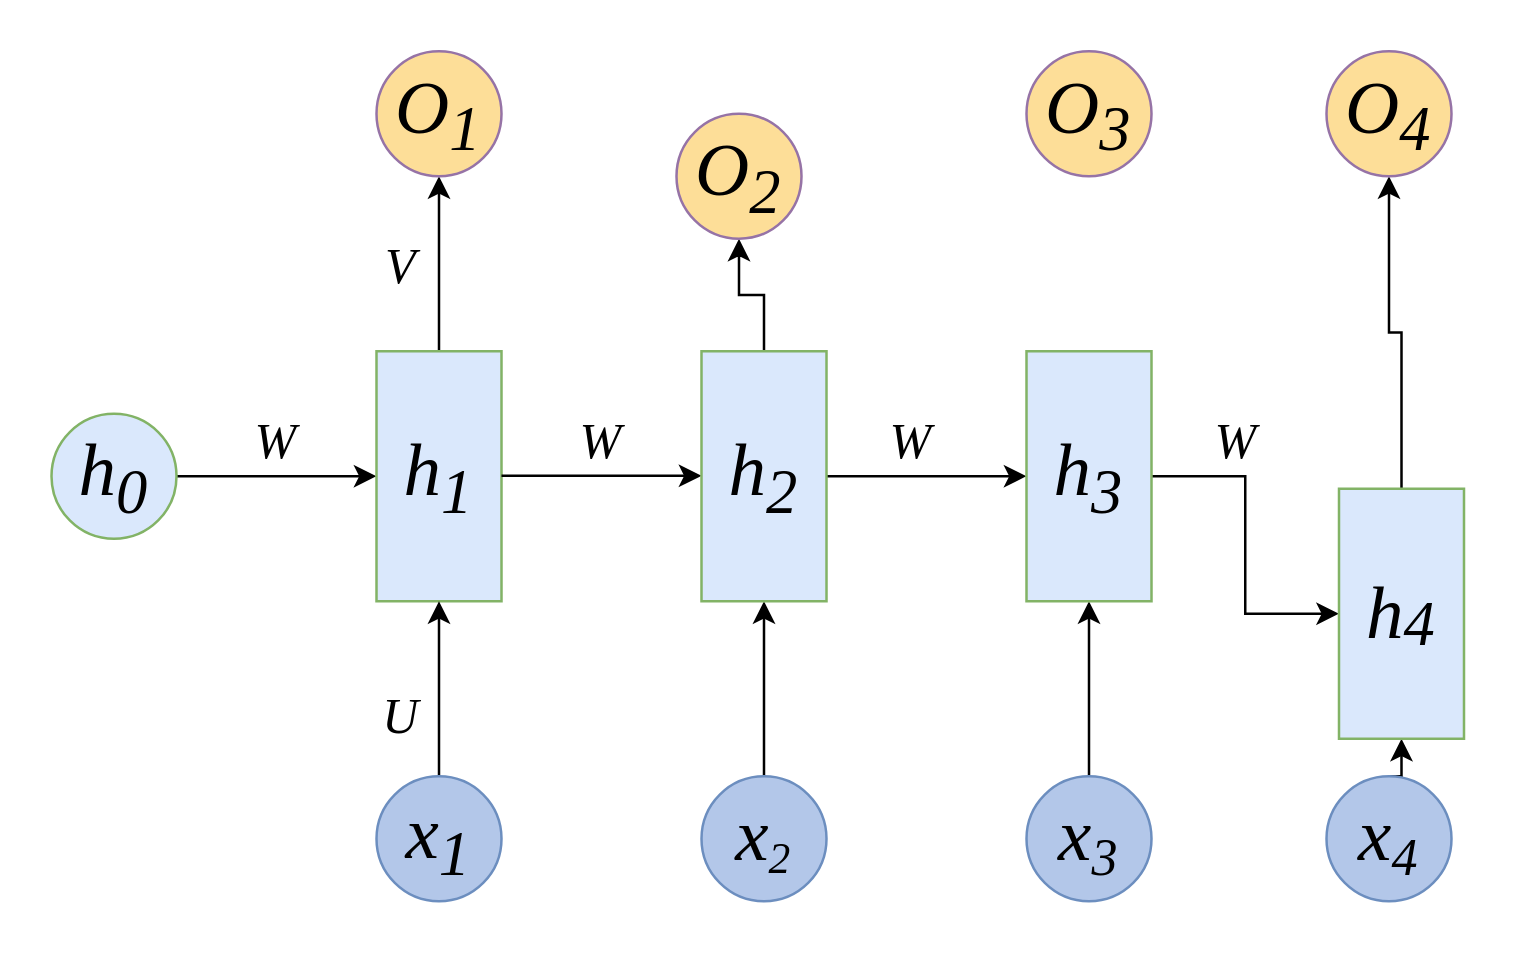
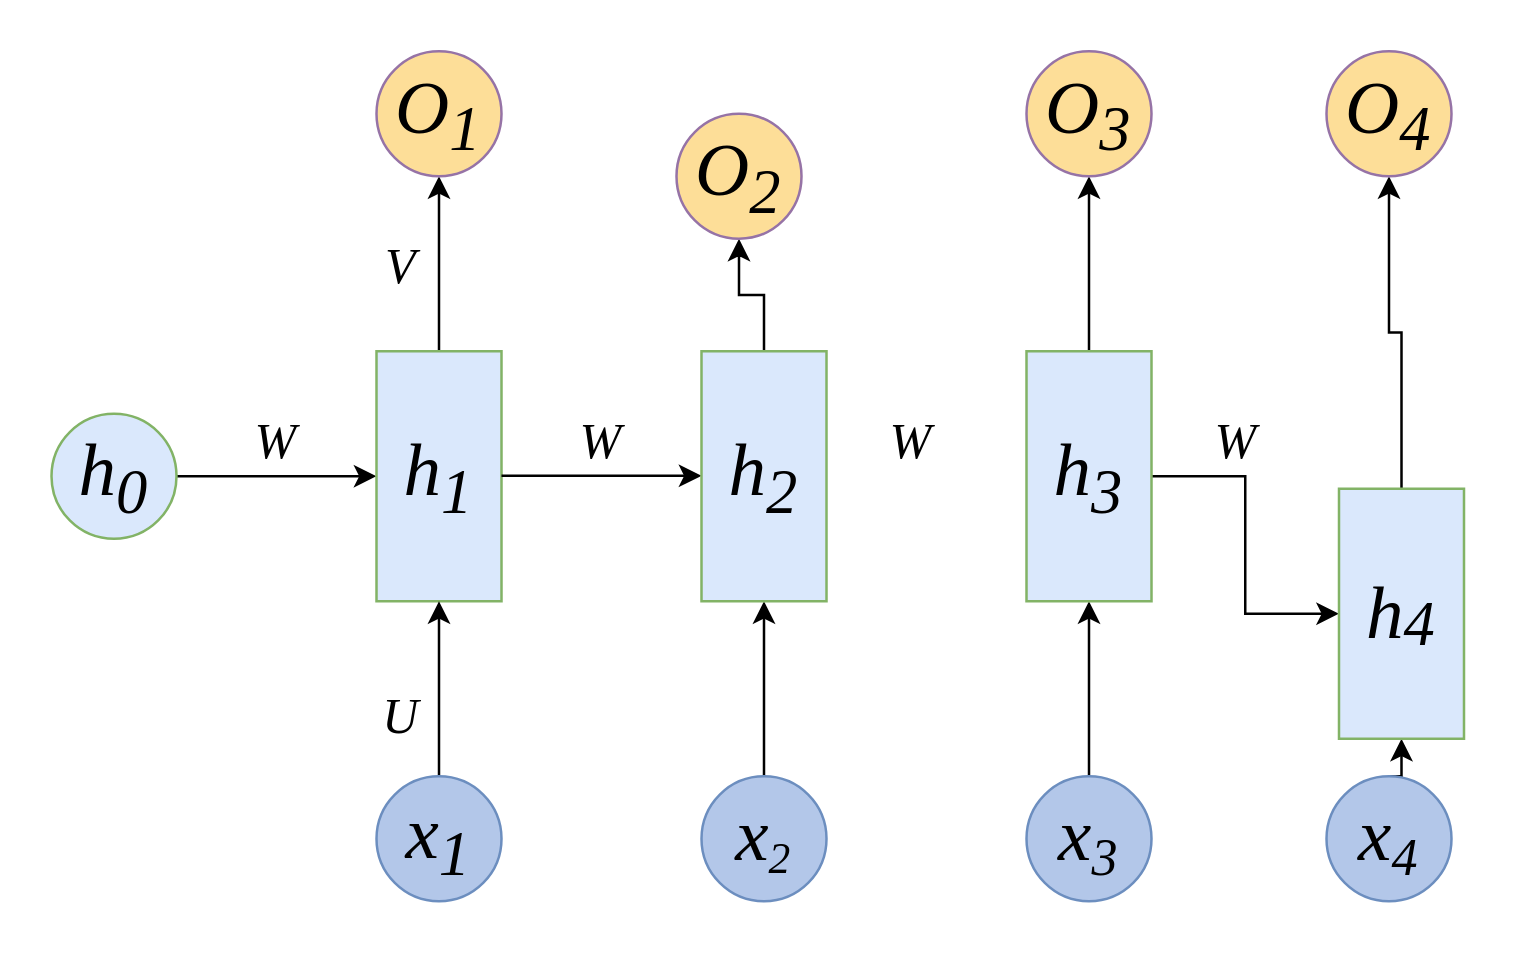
  <mxCell id="0" />
  <mxCell id="1" parent="0" />
  <mxCell id="2" style="edgeStyle=orthogonalEdgeStyle;rounded=0;orthogonalLoop=1;jettySize=auto;html=1;exitX=1;exitY=0.5;exitDx=0;exitDy=0;entryX=0;entryY=0.5;entryDx=0;entryDy=0;" parent="1" source="3" target="5" edge="1"><mxGeometry relative="1" as="geometry" /></mxCell>
  <mxCell id="3" value="&lt;i&gt;h&lt;sub&gt;0&lt;/sub&gt;&lt;/i&gt;" style="ellipse;whiteSpace=wrap;html=1;aspect=fixed;fontFamily=Times New Roman;fontSize=30;fillColor=#DAE8FC;strokeColor=#82b366;" parent="1" vertex="1"><mxGeometry x="20" y="165" width="50" height="50" as="geometry" /></mxCell>
  <mxCell id="4" style="edgeStyle=orthogonalEdgeStyle;rounded=0;orthogonalLoop=1;jettySize=auto;html=1;exitX=0.5;exitY=0;exitDx=0;exitDy=0;entryX=0.5;entryY=1;entryDx=0;entryDy=0;" parent="1" source="5" target="15" edge="1"><mxGeometry relative="1" as="geometry" /></mxCell>
  <mxCell id="5" value="h&lt;sub&gt;1&lt;/sub&gt;" style="rounded=0;whiteSpace=wrap;html=1;fontFamily=Times New Roman;fontSize=30;fontStyle=2;fillColor=#dae8fc;strokeColor=#82b366;" parent="1" vertex="1"><mxGeometry x="150" y="140" width="50" height="100" as="geometry" /></mxCell>
  <mxCell id="6" style="edgeStyle=orthogonalEdgeStyle;rounded=0;orthogonalLoop=1;jettySize=auto;html=1;exitX=1;exitY=0.5;exitDx=0;exitDy=0;entryX=0;entryY=0.5;entryDx=0;entryDy=0;" parent="1" edge="1"><mxGeometry relative="1" as="geometry"><mxPoint x="200" y="189.83" as="sourcePoint" /><mxPoint x="280" y="189.83" as="targetPoint" /></mxGeometry></mxCell>
  <mxCell id="7" style="edgeStyle=orthogonalEdgeStyle;rounded=0;orthogonalLoop=1;jettySize=auto;html=1;exitX=0.5;exitY=0;exitDx=0;exitDy=0;entryX=0.5;entryY=1;entryDx=0;entryDy=0;" parent="1" source="8" target="5" edge="1"><mxGeometry relative="1" as="geometry" /></mxCell>
  <mxCell id="8" value="&lt;i&gt;x&lt;sub&gt;1&lt;/sub&gt;&lt;/i&gt;" style="ellipse;whiteSpace=wrap;html=1;aspect=fixed;fontFamily=Times New Roman;fontSize=30;fillColor=#b3c7e9;strokeColor=#6c8ebf;" parent="1" vertex="1"><mxGeometry x="150" y="310" width="50" height="50" as="geometry" /></mxCell>
  <mxCell id="9" style="edgeStyle=orthogonalEdgeStyle;rounded=0;orthogonalLoop=1;jettySize=auto;html=1;exitX=0.5;exitY=0;exitDx=0;exitDy=0;entryX=0.5;entryY=1;entryDx=0;entryDy=0;" edge="1" parent="1" source="10" target="22"><mxGeometry relative="1" as="geometry" /></mxCell>
  <mxCell id="10" value="&lt;i&gt;x&lt;span style=&quot;font-size: 20.833px;&quot;&gt;&lt;sub&gt;2&lt;/sub&gt;&lt;/span&gt;&lt;/i&gt;" style="ellipse;whiteSpace=wrap;html=1;aspect=fixed;fontFamily=Times New Roman;fontSize=30;fillColor=#B3C7E9;strokeColor=#6c8ebf;" parent="1" vertex="1"><mxGeometry x="280" y="310" width="50" height="50" as="geometry" /></mxCell>
  <mxCell id="11" style="edgeStyle=orthogonalEdgeStyle;rounded=0;orthogonalLoop=1;jettySize=auto;html=1;exitX=0.5;exitY=0;exitDx=0;exitDy=0;entryX=0.5;entryY=1;entryDx=0;entryDy=0;" edge="1" parent="1" source="12" target="25"><mxGeometry relative="1" as="geometry" /></mxCell>
  <mxCell id="12" value="&lt;i&gt;x&lt;span style=&quot;font-size: 25px;&quot;&gt;&lt;sub&gt;3&lt;/sub&gt;&lt;/span&gt;&lt;/i&gt;" style="ellipse;whiteSpace=wrap;html=1;aspect=fixed;fontFamily=Times New Roman;fontSize=30;fillColor=#B3C7E9;strokeColor=#6c8ebf;" parent="1" vertex="1"><mxGeometry x="410" y="310" width="50" height="50" as="geometry" /></mxCell>
  <mxCell id="13" style="edgeStyle=orthogonalEdgeStyle;rounded=0;orthogonalLoop=1;jettySize=auto;html=1;exitX=0.5;exitY=0;exitDx=0;exitDy=0;entryX=0.5;entryY=1;entryDx=0;entryDy=0;" edge="1" parent="1" source="14" target="27"><mxGeometry relative="1" as="geometry" /></mxCell>
  <mxCell id="14" value="&lt;i&gt;x&lt;span style=&quot;font-size: 25px;&quot;&gt;&lt;sub&gt;4&lt;/sub&gt;&lt;/span&gt;&lt;/i&gt;" style="ellipse;whiteSpace=wrap;html=1;aspect=fixed;fontFamily=Times New Roman;fontSize=30;fillColor=#B3C7E9;strokeColor=#6c8ebf;" parent="1" vertex="1"><mxGeometry x="530" y="310" width="50" height="50" as="geometry" /></mxCell>
  <mxCell id="15" value="&lt;i&gt;O&lt;sub&gt;1&lt;/sub&gt;&lt;/i&gt;" style="ellipse;whiteSpace=wrap;html=1;aspect=fixed;fontFamily=Times New Roman;fontSize=30;fillColor=#fdde98;strokeColor=#9673a6;" parent="1" vertex="1"><mxGeometry x="150" y="20" width="50" height="50" as="geometry" /></mxCell>
  <mxCell id="16" value="W" style="text;html=1;align=center;verticalAlign=middle;whiteSpace=wrap;rounded=0;fontFamily=Times New Roman;fontSize=20;fontStyle=2" parent="1" vertex="1"><mxGeometry x="80" y="160" width="60" height="30" as="geometry" /></mxCell>
  <mxCell id="17" value="W" style="text;html=1;align=center;verticalAlign=middle;whiteSpace=wrap;rounded=0;fontFamily=Times New Roman;fontSize=20;fontStyle=2" parent="1" vertex="1"><mxGeometry x="210" y="160" width="60" height="30" as="geometry" /></mxCell>
  <mxCell id="18" value="V" style="text;html=1;align=center;verticalAlign=middle;whiteSpace=wrap;rounded=0;fontFamily=Times New Roman;fontSize=20;fontStyle=2" parent="1" vertex="1"><mxGeometry x="130" y="90" width="60" height="30" as="geometry" /></mxCell>
  <mxCell id="19" value="U" style="text;html=1;align=center;verticalAlign=middle;whiteSpace=wrap;rounded=0;fontFamily=Times New Roman;fontSize=20;fontStyle=2" parent="1" vertex="1"><mxGeometry x="130" y="270" width="60" height="30" as="geometry" /></mxCell>
- <mxCell id="20" style="edgeStyle=orthogonalEdgeStyle;rounded=0;orthogonalLoop=1;jettySize=auto;html=1;exitX=1;exitY=0.5;exitDx=0;exitDy=0;entryX=0;entryY=0.5;entryDx=0;entryDy=0;" parent="1" source="22" target="25" edge="1"><mxGeometry relative="1" as="geometry" /></mxCell>
  <mxCell id="21" style="edgeStyle=orthogonalEdgeStyle;rounded=0;orthogonalLoop=1;jettySize=auto;html=1;exitX=0.5;exitY=0;exitDx=0;exitDy=0;entryX=0.5;entryY=1;entryDx=0;entryDy=0;" edge="1" parent="1" source="22" target="30"><mxGeometry relative="1" as="geometry" /></mxCell>
  <mxCell id="22" value="h&lt;sub style=&quot;&quot;&gt;&lt;font style=&quot;font-size: 25px;&quot;&gt;2&lt;/font&gt;&lt;/sub&gt;" style="rounded=0;whiteSpace=wrap;html=1;fontFamily=Times New Roman;fontSize=30;fontStyle=2;fillColor=#DAE8FC;strokeColor=#82b366;" parent="1" vertex="1"><mxGeometry x="280" y="140" width="50" height="100" as="geometry" /></mxCell>
  <mxCell id="23" style="edgeStyle=orthogonalEdgeStyle;rounded=0;orthogonalLoop=1;jettySize=auto;html=1;exitX=1;exitY=0.5;exitDx=0;exitDy=0;entryX=0;entryY=0.5;entryDx=0;entryDy=0;" parent="1" source="25" target="27" edge="1"><mxGeometry relative="1" as="geometry" /></mxCell>
+ <mxCell id="24" style="edgeStyle=orthogonalEdgeStyle;rounded=0;orthogonalLoop=1;jettySize=auto;html=1;exitX=0.5;exitY=0;exitDx=0;exitDy=0;" edge="1" parent="1" source="25" target="31"><mxGeometry relative="1" as="geometry" /></mxCell>
  <mxCell id="25" value="h&lt;sub style=&quot;&quot;&gt;&lt;font style=&quot;font-size: 25px;&quot;&gt;3&lt;/font&gt;&lt;/sub&gt;" style="rounded=0;whiteSpace=wrap;html=1;fontFamily=Times New Roman;fontSize=30;fontStyle=2;fillColor=#DAE8FC;strokeColor=#82b366;" parent="1" vertex="1"><mxGeometry x="410" y="140" width="50" height="100" as="geometry" /></mxCell>
  <mxCell id="26" style="edgeStyle=orthogonalEdgeStyle;rounded=0;orthogonalLoop=1;jettySize=auto;html=1;exitX=0.5;exitY=0;exitDx=0;exitDy=0;entryX=0.5;entryY=1;entryDx=0;entryDy=0;" edge="1" parent="1" source="27" target="32"><mxGeometry relative="1" as="geometry" /></mxCell>
  <mxCell id="27" value="h&lt;font size=&quot;1&quot; style=&quot;&quot;&gt;&lt;sub style=&quot;font-size: 25px;&quot;&gt;4&lt;/sub&gt;&lt;/font&gt;" style="rounded=0;whiteSpace=wrap;html=1;fontFamily=Times New Roman;fontSize=30;fontStyle=2;fillColor=#DAE8FC;strokeColor=#82b366;" parent="1" vertex="1"><mxGeometry x="535" y="195" width="50" height="100" as="geometry" /></mxCell>
  <mxCell id="28" value="W" style="text;html=1;align=center;verticalAlign=middle;whiteSpace=wrap;rounded=0;fontFamily=Times New Roman;fontSize=20;fontStyle=2" parent="1" vertex="1"><mxGeometry x="334" y="160" width="60" height="30" as="geometry" /></mxCell>
  <mxCell id="29" value="W" style="text;html=1;align=center;verticalAlign=middle;whiteSpace=wrap;rounded=0;fontFamily=Times New Roman;fontSize=20;fontStyle=2" parent="1" vertex="1"><mxGeometry x="464" y="160" width="60" height="30" as="geometry" /></mxCell>
  <mxCell id="30" value="&lt;i&gt;O&lt;sub style=&quot;&quot;&gt;&lt;font style=&quot;font-size: 25px;&quot;&gt;2&lt;/font&gt;&lt;/sub&gt;&lt;/i&gt;" style="ellipse;whiteSpace=wrap;html=1;aspect=fixed;fontFamily=Times New Roman;fontSize=30;fillColor=#fdde98;strokeColor=#9673a6;" vertex="1" parent="1"><mxGeometry x="270" y="45" width="50" height="50" as="geometry" /></mxCell>
  <mxCell id="31" value="&lt;i&gt;O&lt;sub style=&quot;&quot;&gt;&lt;font style=&quot;font-size: 25px;&quot;&gt;3&lt;/font&gt;&lt;/sub&gt;&lt;/i&gt;" style="ellipse;whiteSpace=wrap;html=1;aspect=fixed;fontFamily=Times New Roman;fontSize=30;fillColor=#fdde98;strokeColor=#9673a6;" vertex="1" parent="1"><mxGeometry x="410" y="20" width="50" height="50" as="geometry" /></mxCell>
  <mxCell id="32" value="&lt;i&gt;O&lt;sub style=&quot;&quot;&gt;&lt;font style=&quot;font-size: 25px;&quot;&gt;4&lt;/font&gt;&lt;/sub&gt;&lt;/i&gt;" style="ellipse;whiteSpace=wrap;html=1;aspect=fixed;fontFamily=Times New Roman;fontSize=30;fillColor=#fdde98;strokeColor=#9673a6;" vertex="1" parent="1"><mxGeometry x="530" y="20" width="50" height="50" as="geometry" /></mxCell>
